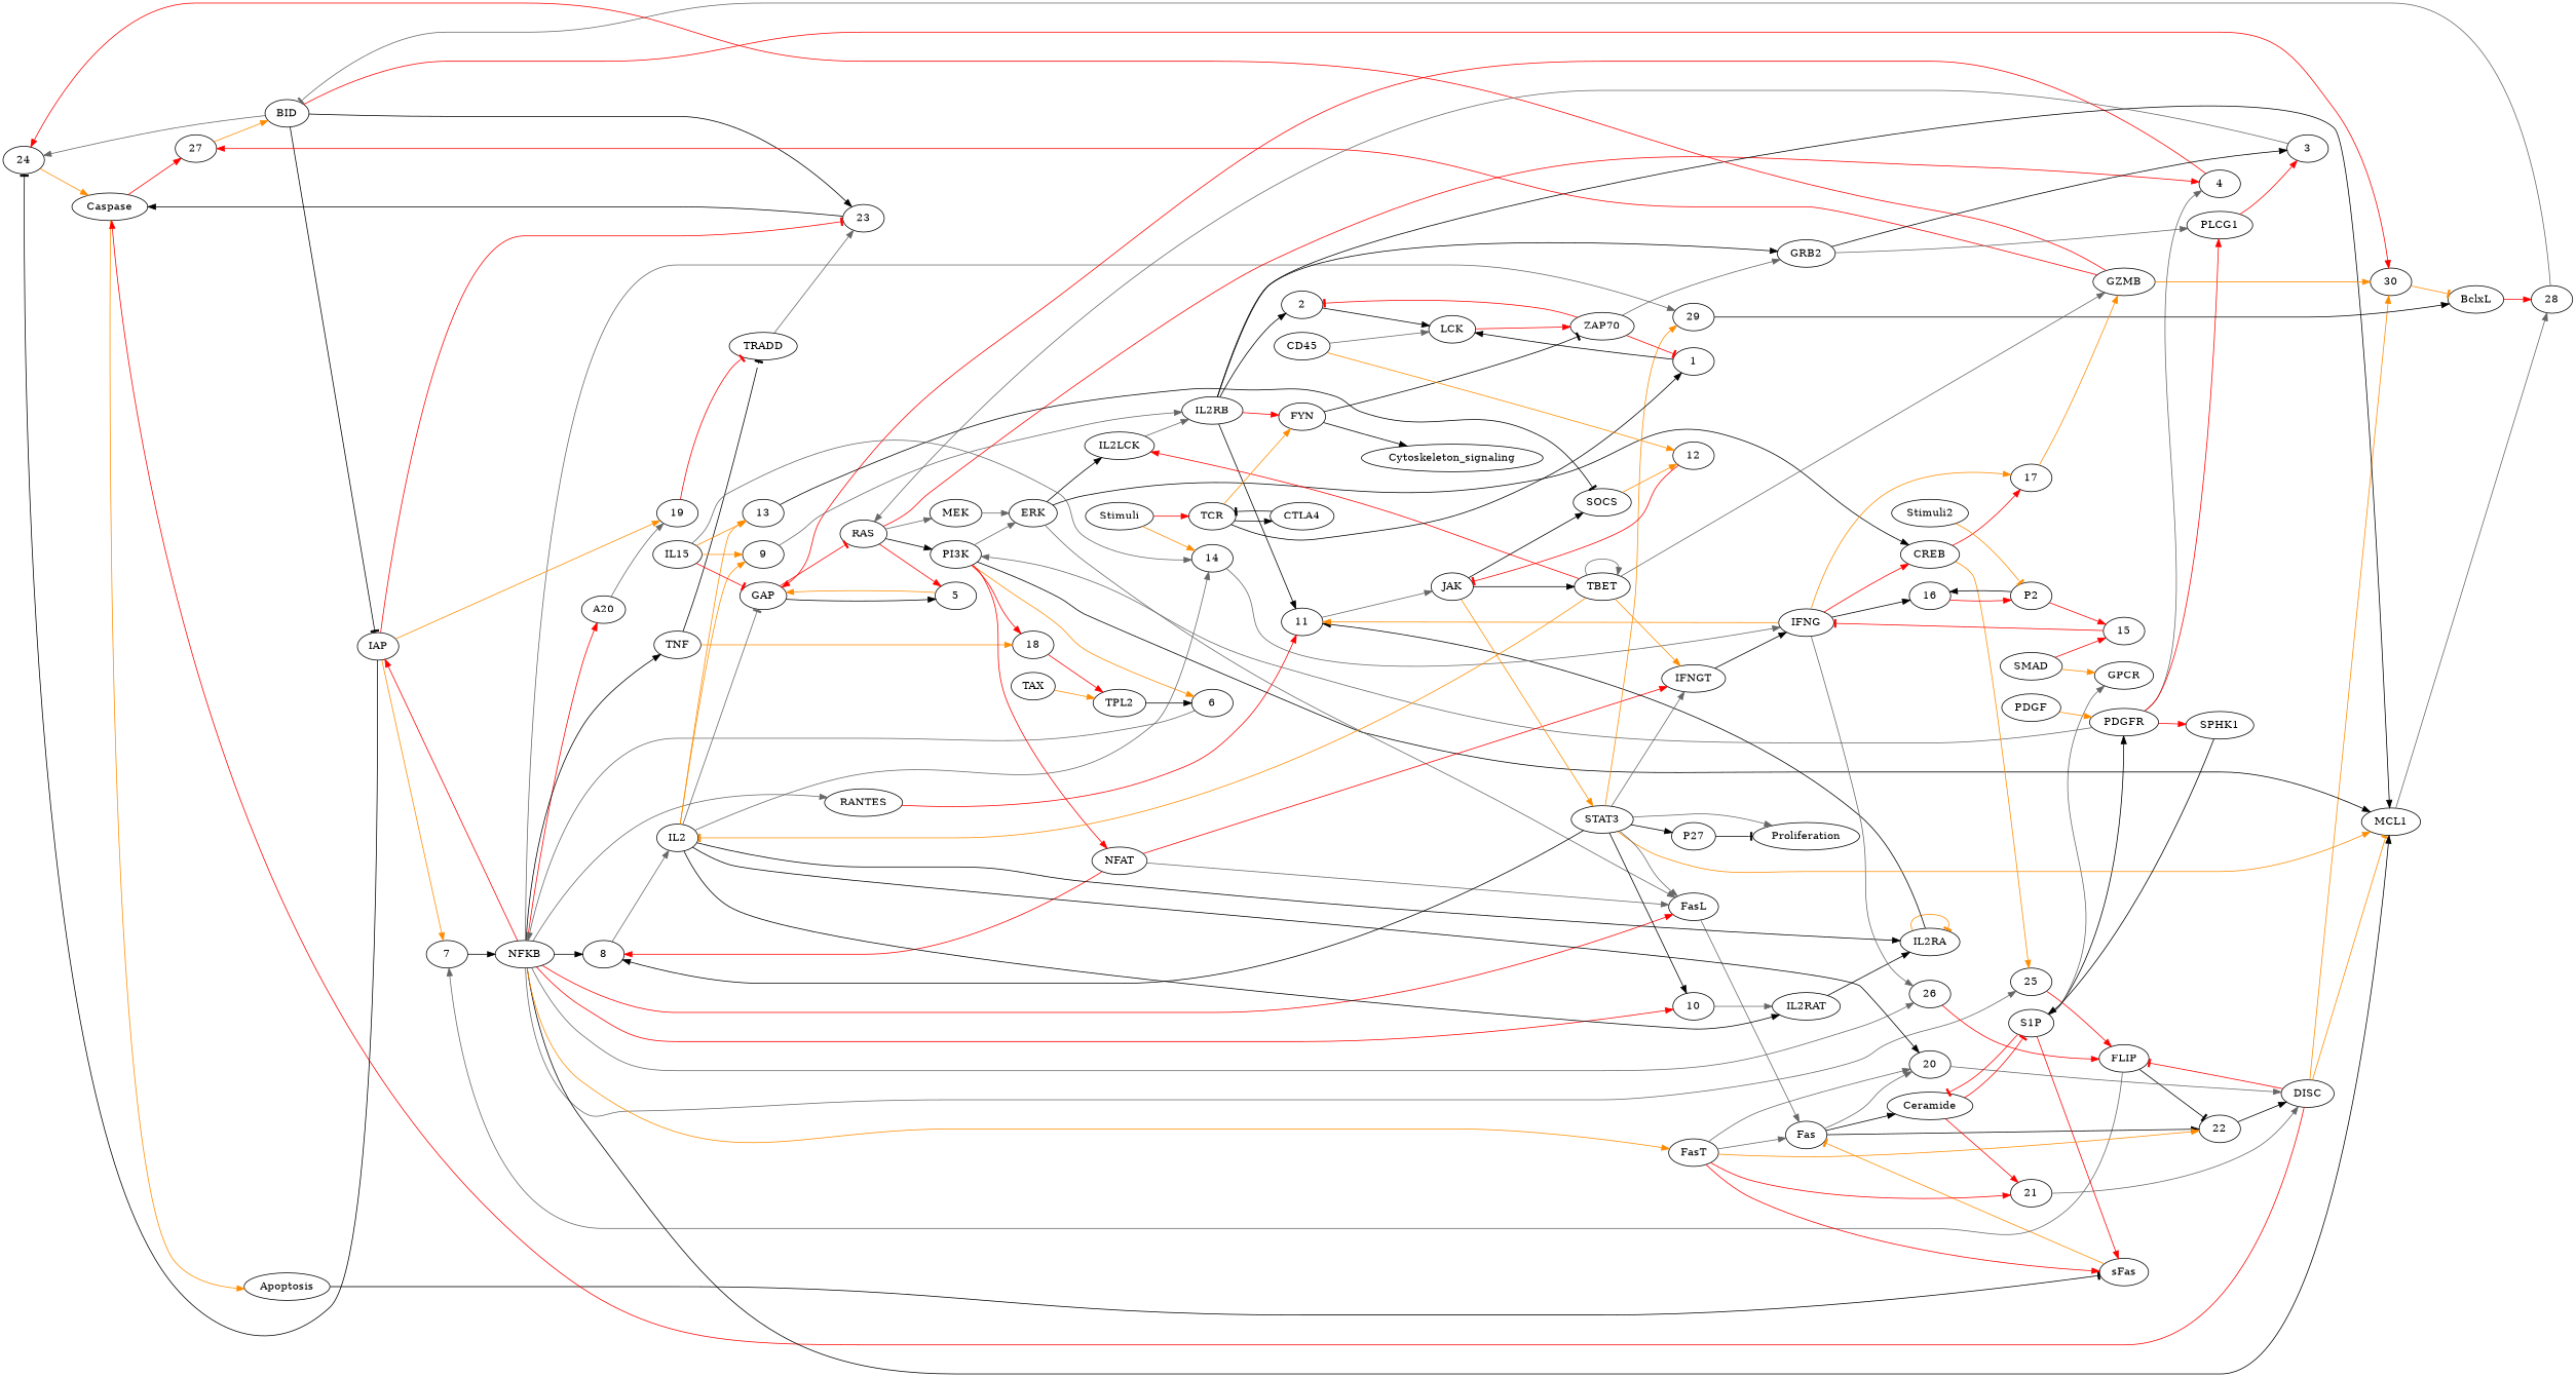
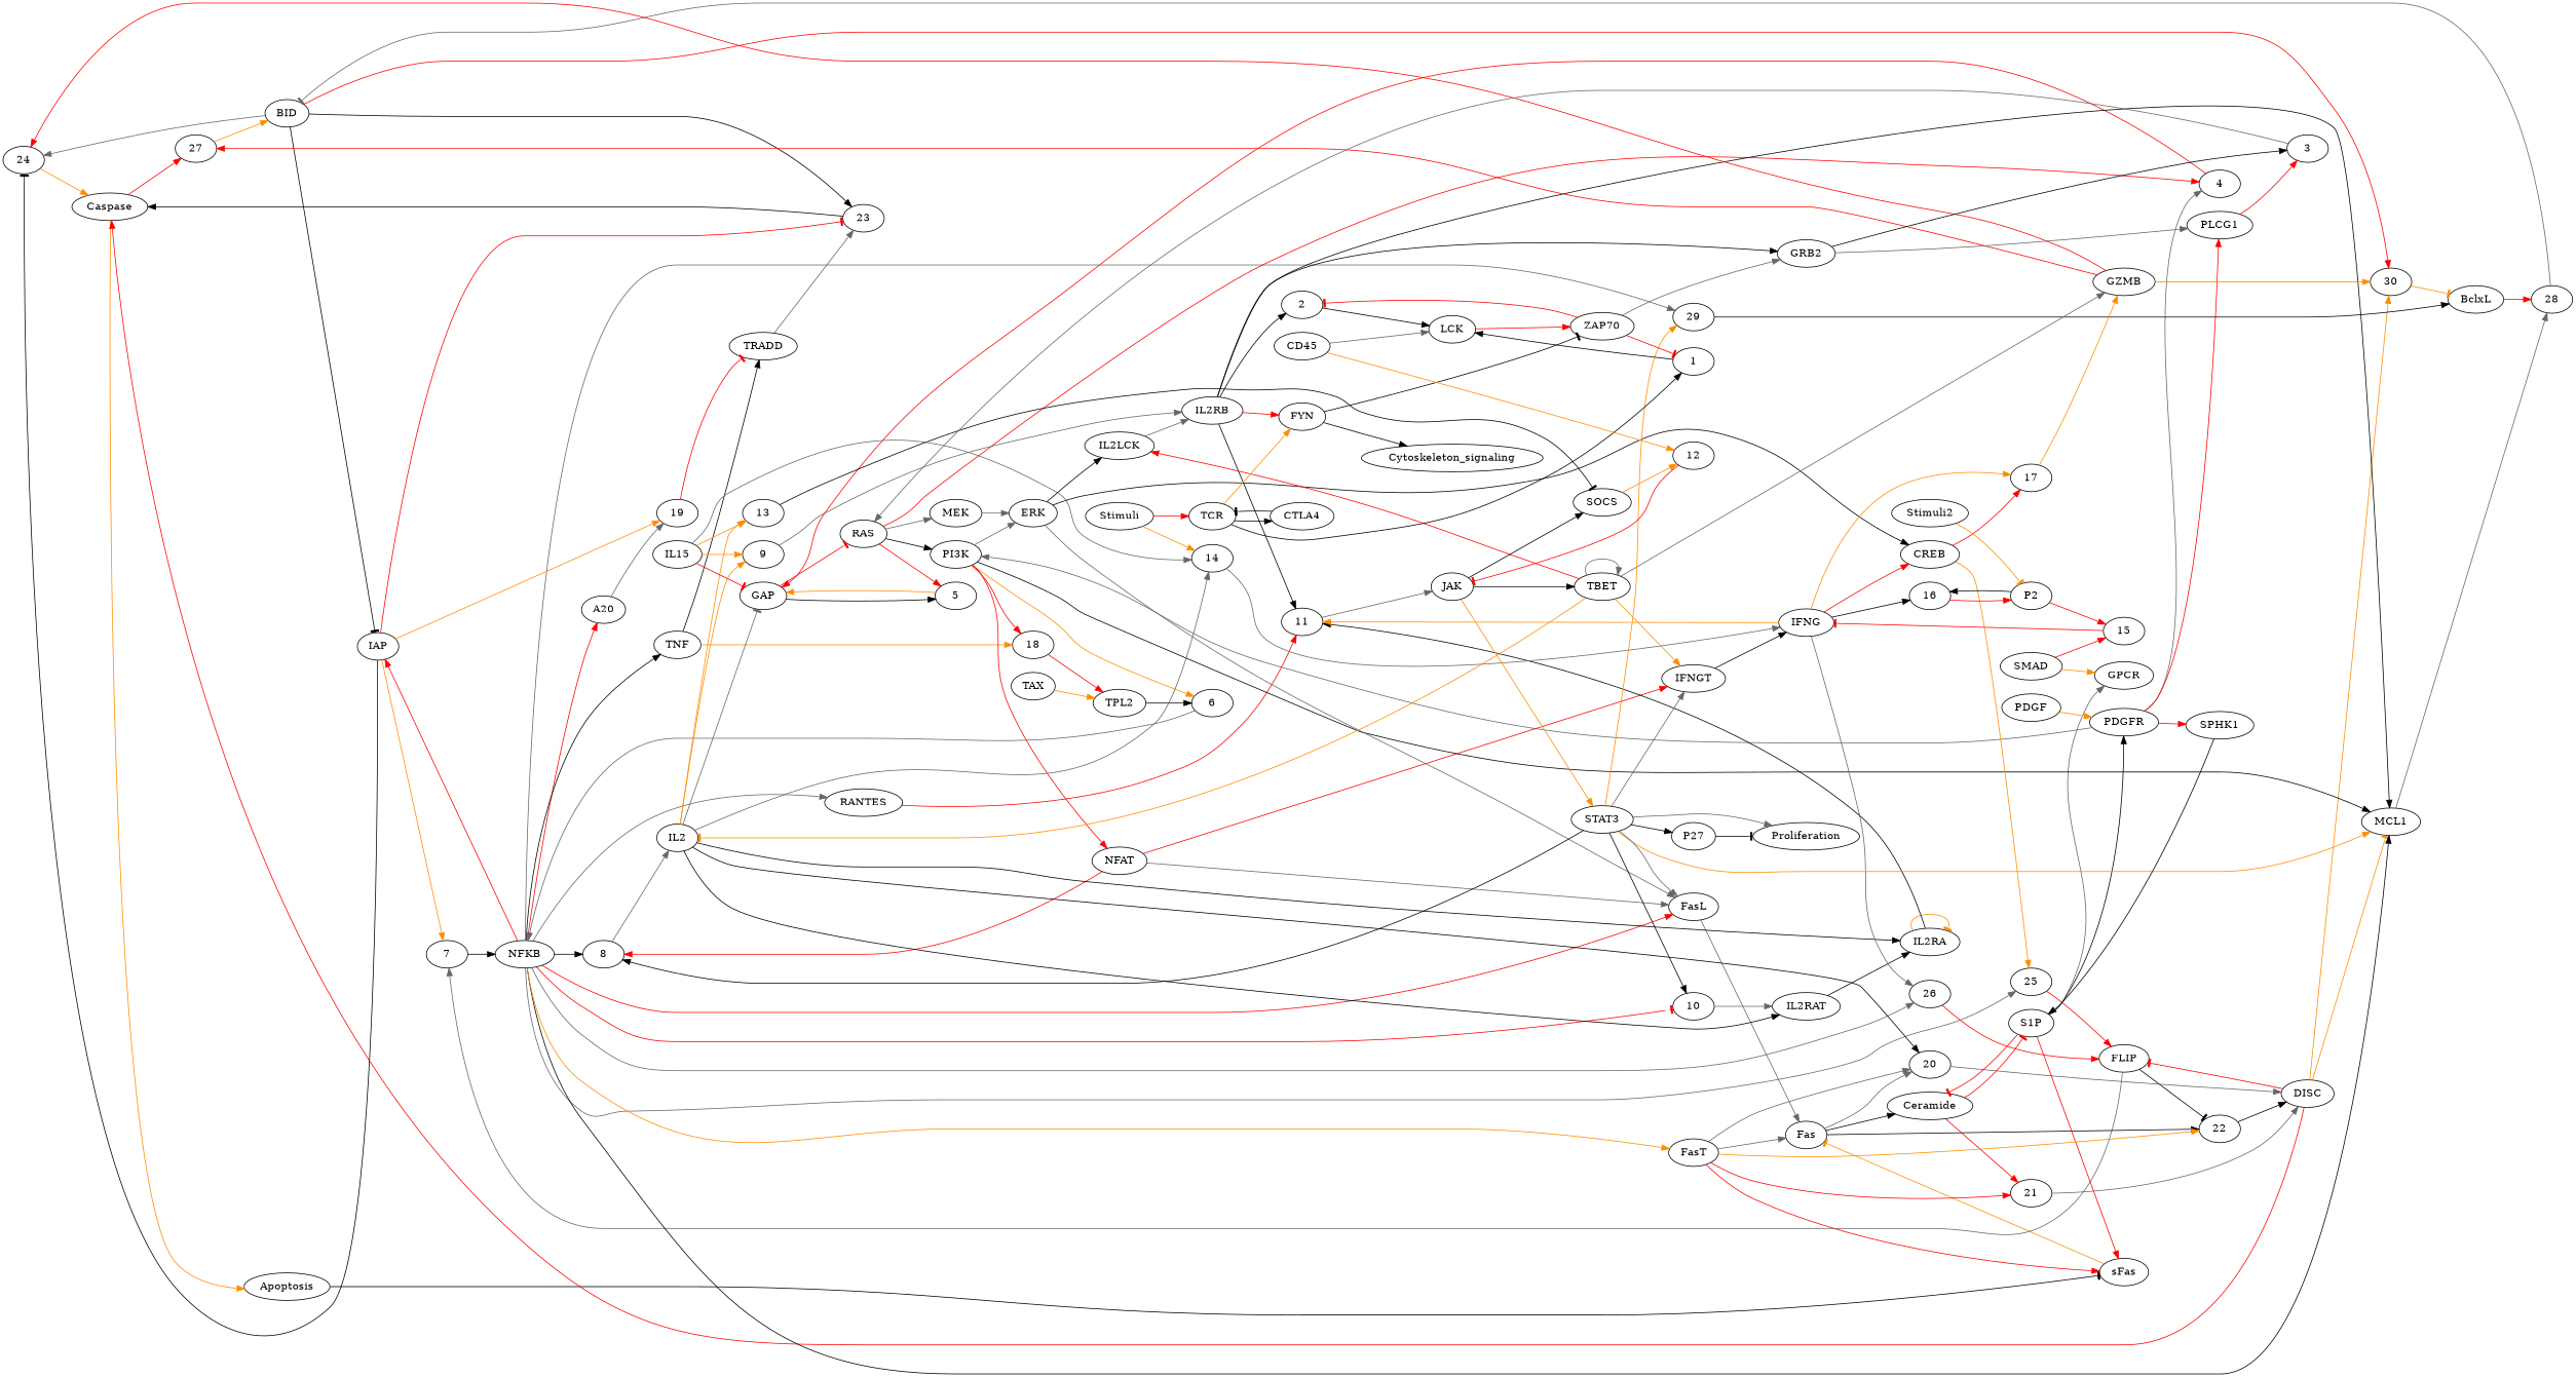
  digraph {
    rankdir=LR
    edge [arrowhead=normal color=black]
    n1 [label=24]
    n2 [label=Caspase]
    n3 [label=27]
    n4 [label=Apoptosis]
    n5 [label=BID]
    n6 [label=sFas]
    n7 [label=25]
    n8 [label=FLIP]
    n9 [label=22]
    n10 [label=7]
    n11 [label=DISC]
    n12 [label=NFKB]
    n13 [label=26]
    n14 [label=23]
    n15 [label=IAP]
    n16 [label=30]
    n17 [label=19]
    n18 [label=BclxL]
    n19 [label=20]
    n20 [label=MCL1]
    n21 [label=28]
    n22 [label=21]
    n23 [label=Fas]
    n24 [label=Ceramide]
    n25 [label=S1P]
    n26 [label=PDGFR]
    n27 [label=GPCR]
    n28 [label=TAX]
    n29 [label=TPL2]
    n30 [label=6]
    n31 [label=8]
    n32 [label=A20]
    n33 [label=FasL]
    n34 [label=10]
    n35 [label=29]
    n36 [label=FasT]
    n37 [label=RANTES]
    n38 [label=TNF]
    n39 [label=RAS]
    n40 [label=4]
    n41 [label=PI3K]
    n42 [label=MEK]
    n43 [label=5]
    n44 [label=GAP]
    n45 [label=18]
    n46 [label=ERK]
    n47 [label=NFAT]
    n48 [label=CREB]
    n49 [label=IL2LCK]
    n50 [label=IFNGT]
    n51 [label=IL2]
    n52 [label=IL2RAT]
    n53 [label=IL2RA]
    n54 [label=13]
    n55 [label=14]
    n56 [label=9]
    n57 [label=11]
    n58 [label=SOCS]
    n59 [label=IFNG]
    n60 [label=IL2RB]
    n61 [label=17]
    n62 [label=16]
    n63 [label=JAK]
    n64 [label=GZMB]
    n65 [label=P2]
    n66 [label=TRADD]
    n67 [label=TBET]
    n68 [label=STAT3]
    n69 [label=15]
    n70 [label=GRB2]
    n71 [label=2]
    n72 [label=FYN]
    n73 [label=3]
    n74 [label=PLCG1]
    n75 [label=LCK]
    n76 [label=Cytoskeleton_signaling]
    n77 [label=ZAP70]
    n78 [label=1]
    n79 [label=Proliferation]
    n80 [label=P27]
    n81 [label=12]
    n82 [label=PDGF]
    n83 [label=SPHK1]
    n84 [label=Stimuli2]
    n85 [label=TCR]
    n86 [label=CTLA4]
    n87 [label=SMAD]
    n88 [label=IL15]
    n89 [label=CD45]
    n90 [label=Stimuli]
    n1 -> n2 [color=darkorange]
    n2 -> n3 [color=red]
    n2 -> n4 [color=darkorange]
    n3 -> n5 [color=darkorange]
    n4 -> n6 [arrowhead=tee]
    n5 -> n1 [color=gray40]
    n5 -> n14
    n5 -> n15 [arrowhead=tee]
    n5 -> n16 [color=red]
    n6 -> n23 [arrowhead=tee color=darkorange]
    n7 -> n8 [color=red]
    n8 -> n9 [arrowhead=tee]
    n8 -> n10 [color=gray40]
    n9 -> n11
    n10 -> n12
    n11 -> n2 [color=red]
    n11 -> n8 [arrowhead=tee color=red]
    n11 -> n16 [color=darkorange]
    n11 -> n20 [arrowhead=tee color=darkorange]
    n12 -> n7 [color=gray40]
    n12 -> n13 [color=gray40]
    n12 -> n15 [color=red]
    n12 -> n20
    n12 -> n31
    n12 -> n32 [color=red]
    n12 -> n33 [color=red]
-   n12 -> n34 [color=red]
+   n12 -> n34 [arrowhead=tee color=red]
    n12 -> n35 [color=gray40]
    n12 -> n36 [color=darkorange]
    n12 -> n37 [color=gray40]
    n12 -> n38
    n13 -> n8 [color=red]
    n14 -> n2
    n15 -> n1 [arrowhead=tee]
    n15 -> n10 [color=darkorange]
    n15 -> n14 [arrowhead=tee color=red]
    n15 -> n17 [color=darkorange]
    n16 -> n18 [arrowhead=tee color=darkorange]
    n17 -> n66 [arrowhead=tee color=red]
    n18 -> n21 [color=red]
    n19 -> n11 [color=gray40]
    n20 -> n21 [color=gray40]
    n21 -> n5 [arrowhead=tee color=gray40]
    n22 -> n11 [color=gray40]
    n23 -> n9
    n23 -> n19 [color=gray40]
    n23 -> n24
    n24 -> n22 [color=red]
    n24 -> n25 [arrowhead=tee color=red]
    n25 -> n6 [color=red]
    n25 -> n24 [arrowhead=tee color=red]
    n25 -> n26
    n25 -> n27 [color=gray40]
    n26 -> n40 [color=gray40]
    n26 -> n41 [color=gray40]
    n26 -> n74 [color=red]
    n26 -> n83 [color=red]
    n28 -> n29 [color=darkorange]
    n29 -> n30
    n30 -> n12 [color=gray40]
    n31 -> n51 [color=gray40]
    n32 -> n17 [color=gray40]
    n33 -> n23 [color=gray40]
    n34 -> n52 [color=gray40]
    n35 -> n18
    n36 -> n6 [color=red]
    n36 -> n9 [color=darkorange]
    n36 -> n19 [color=gray40]
    n36 -> n22 [color=red]
    n36 -> n23 [color=gray40]
    n37 -> n57 [color=red]
    n38 -> n45 [color=darkorange]
-   n38 -> n66 [arrowhead=tee]
+   n38 -> n66
    n39 -> n40 [color=red]
    n39 -> n41
    n39 -> n42 [color=gray40]
    n39 -> n43 [color=red]
    n40 -> n44 [color=red]
    n41 -> n20
    n41 -> n30 [color=darkorange]
    n41 -> n45 [color=red]
    n41 -> n46 [color=gray40]
    n41 -> n47 [color=red]
    n42 -> n46 [color=gray40]
    n43 -> n44 [color=darkorange]
    n44 -> n39 [arrowhead=tee color=red]
    n44 -> n43
    n45 -> n29 [color=red]
    n46 -> n33 [color=gray40]
    n46 -> n48
    n46 -> n49
    n47 -> n31 [color=red]
    n47 -> n33 [color=gray40]
    n47 -> n50 [color=red]
    n48 -> n7 [color=darkorange]
    n48 -> n61 [color=red]
    n49 -> n60 [color=gray40]
    n50 -> n59
    n51 -> n19
    n51 -> n44 [arrowhead=tee color=gray40]
    n51 -> n52
    n51 -> n53
    n51 -> n54 [color=darkorange]
    n51 -> n55 [color=gray40]
    n51 -> n56 [color=darkorange]
    n52 -> n53
    n53 -> n53 [arrowhead=tee color=darkorange]
    n53 -> n57
    n54 -> n58 [arrowhead=tee]
    n55 -> n59 [color=gray40]
    n56 -> n60 [color=gray40]
    n57 -> n63 [color=gray40]
    n58 -> n81 [color=darkorange]
    n59 -> n13 [color=gray40]
    n59 -> n48 [color=red]
    n59 -> n57 [color=darkorange]
    n59 -> n61 [color=darkorange]
    n59 -> n62
    n60 -> n20
    n60 -> n57
    n60 -> n70
    n60 -> n71
    n60 -> n72 [color=red]
    n61 -> n64 [color=darkorange]
    n62 -> n65 [color=red]
    n63 -> n58
    n63 -> n67
    n63 -> n68 [color=darkorange]
    n64 -> n1 [color=red]
    n64 -> n3 [color=red]
    n64 -> n16 [color=darkorange]
    n65 -> n62
    n65 -> n69 [color=red]
    n66 -> n14 [color=gray40]
    n67 -> n49 [color=red]
    n67 -> n50 [color=darkorange]
    n67 -> n51 [arrowhead=tee color=darkorange]
    n67 -> n64 [color=gray40]
    n67 -> n67 [color=gray40]
    n68 -> n20 [color=darkorange]
    n68 -> n31
    n68 -> n33 [color=gray40]
    n68 -> n34
    n68 -> n35 [color=darkorange]
    n68 -> n50 [color=gray40]
    n68 -> n79 [color=gray40]
    n68 -> n80
    n69 -> n59 [arrowhead=tee color=red]
    n70 -> n73
    n70 -> n74 [color=gray40]
    n71 -> n75
    n72 -> n76
    n72 -> n77 [arrowhead=tee]
    n73 -> n39 [color=gray40]
    n74 -> n73 [color=red]
    n75 -> n77 [color=red]
    n77 -> n70 [color=gray40]
    n77 -> n71 [arrowhead=tee color=red]
    n77 -> n78 [arrowhead=tee color=red]
    n78 -> n75
    n80 -> n79 [arrowhead=tee]
    n81 -> n63 [arrowhead=tee color=red]
    n82 -> n26 [color=darkorange]
    n83 -> n25
    n84 -> n65 [arrowhead=tee color=darkorange]
    n85 -> n72 [color=darkorange]
    n85 -> n78
    n85 -> n86
    n86 -> n85 [arrowhead=tee]
    n87 -> n27 [color=darkorange]
    n87 -> n69 [color=red]
    n88 -> n44 [arrowhead=tee color=red]
    n88 -> n54 [color=darkorange]
    n88 -> n55 [color=gray40]
    n88 -> n56 [color=darkorange]
    n89 -> n75 [color=gray40]
    n89 -> n81 [color=darkorange]
    n90 -> n55 [color=darkorange]
    n90 -> n85 [color=red]
  }
